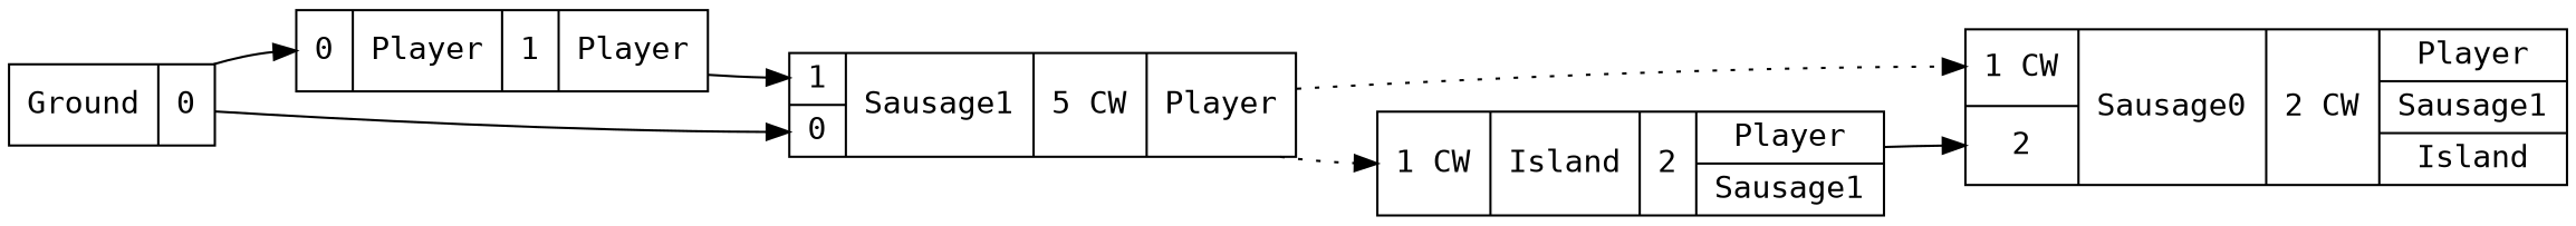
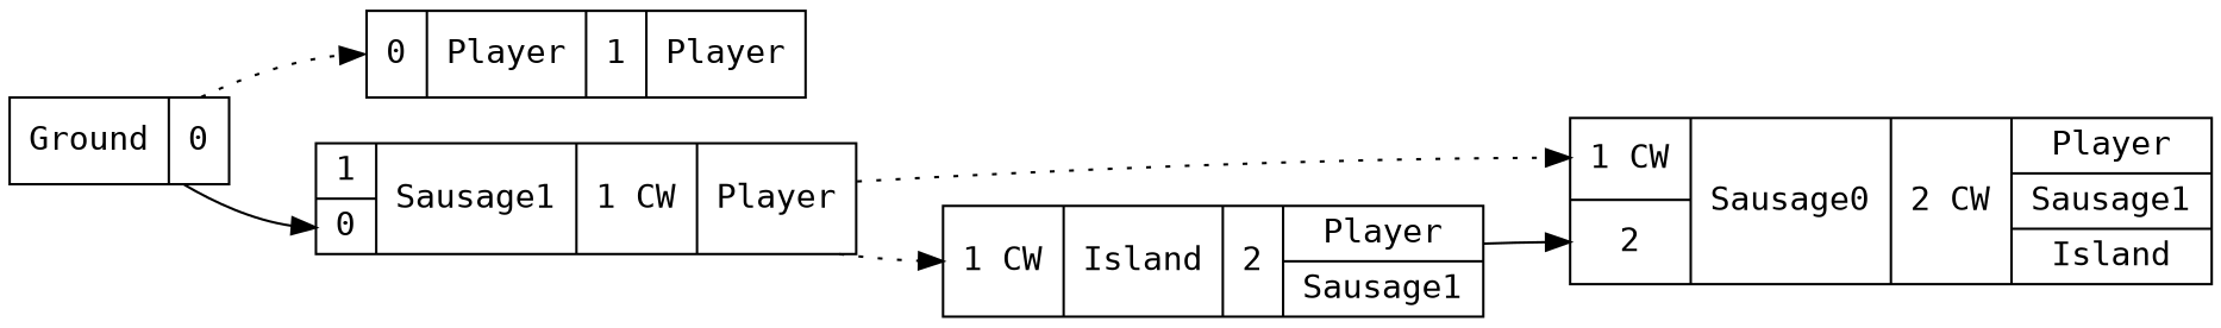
  digraph {
    fontname="DejaVu Sans Mono"
    rankdir=LR
    node [fontname="DejaVu Sans Mono" shape=record]
    edge [fontname="DejaVu Sans Mono" headport=Sausage1P style=dotted]
    n1 [label="{{<GroundP>0}|{Player}|<PlayerOUT>1|{Player}}"]
-   n2 [label="{{<Player>1|<GroundP>0}|{Sausage1}|<Sausage1OUT>5 CW|{Player}}"]
+   n2 [label="{{<Player>1|<GroundP>0}|{Sausage1}|<Sausage1OUT>1 CW|{Player}}"]
    n3 [label="{{<Sausage1P>1 CW|<Island>2}|{Sausage0}|<Sausage0OUT>2 CW|{Player|Sausage1|Island}}"]
    n4 [label="{{<Sausage1P>1 CW}|{Island}|<IslandOUT>2|{Player|Sausage1}}"]
    n5 [label="{{Ground}|<GroundOUT>0}"]
-   n1 -> n2 [headport=Player style=""]
    n2 -> n3
    n2 -> n4
    n4 -> n3 [headport=Island style=""]
-   n5 -> n1 [headport=GroundP style=solid]
+   n5 -> n1 [headport=GroundP]
    n5 -> n2 [headport=GroundP style=solid]
  }
